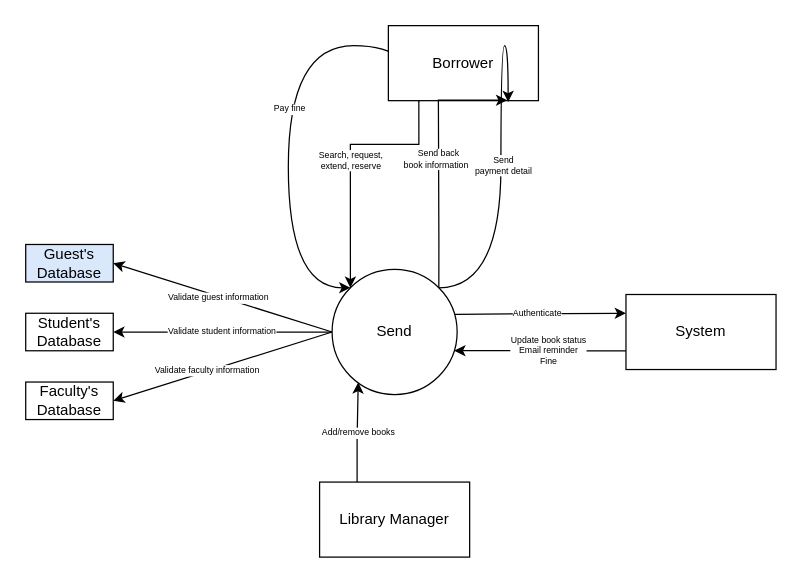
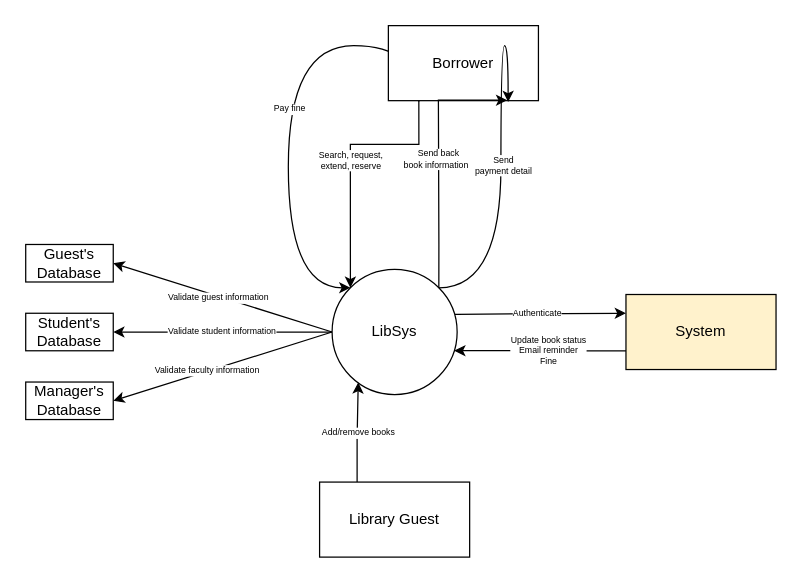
  <mxCell id="0" />
  <mxCell id="1" parent="0" />
  <mxCell id="2" style="edgeStyle=orthogonalEdgeStyle;rounded=0;orthogonalLoop=1;jettySize=auto;html=1;exitX=0.203;exitY=1.006;exitDx=0;exitDy=0;entryX=0;entryY=0;entryDx=0;entryDy=0;exitPerimeter=0;" parent="1" source="15" target="12" edge="1"><mxGeometry relative="1" as="geometry"><mxPoint x="260.36" y="115" as="sourcePoint" /><mxPoint x="255.005" y="229.645" as="targetPoint" /><Array as="points"><mxPoint x="279" y="115" /></Array></mxGeometry></mxCell>
  <mxCell id="3" value="&lt;div style=&quot;font-size: 7px;&quot;&gt;Search, request, &lt;br&gt;extend, reserve&lt;/div&gt;" style="edgeLabel;html=1;align=center;verticalAlign=middle;resizable=0;points=[];" parent="2" vertex="1" connectable="0"><mxGeometry relative="1" as="geometry"><mxPoint as="offset" /></mxGeometry></mxCell>
  <mxCell id="4" style="edgeStyle=orthogonalEdgeStyle;rounded=0;orthogonalLoop=1;jettySize=auto;html=1;exitX=0.982;exitY=0.358;exitDx=0;exitDy=0;entryX=0;entryY=0.25;entryDx=0;entryDy=0;exitPerimeter=0;" parent="1" source="12" target="20" edge="1"><mxGeometry relative="1" as="geometry"><Array as="points"><mxPoint x="365" y="251" /></Array></mxGeometry></mxCell>
  <mxCell id="5" value="Authenticate" style="edgeLabel;html=1;align=center;verticalAlign=middle;resizable=0;points=[];fontSize=7;" parent="4" vertex="1" connectable="0"><mxGeometry x="-0.043" relative="1" as="geometry"><mxPoint as="offset" /></mxGeometry></mxCell>
  <mxCell id="6" style="rounded=0;orthogonalLoop=1;jettySize=auto;html=1;exitX=0;exitY=0.5;exitDx=0;exitDy=0;entryX=1;entryY=0.5;entryDx=0;entryDy=0;" edge="1" parent="1" source="12" target="24"><mxGeometry relative="1" as="geometry" /></mxCell>
  <mxCell id="7" value="Validate guest information" style="edgeLabel;html=1;align=center;verticalAlign=middle;resizable=0;points=[];fontSize=7;" vertex="1" connectable="0" parent="6"><mxGeometry x="0.046" y="1" relative="1" as="geometry"><mxPoint as="offset" /></mxGeometry></mxCell>
  <mxCell id="8" style="edgeStyle=orthogonalEdgeStyle;rounded=0;orthogonalLoop=1;jettySize=auto;html=1;exitX=0;exitY=0.5;exitDx=0;exitDy=0;entryX=1;entryY=0.5;entryDx=0;entryDy=0;" edge="1" parent="1" source="12" target="25"><mxGeometry relative="1" as="geometry" /></mxCell>
  <mxCell id="9" value="Validate student information" style="edgeLabel;html=1;align=center;verticalAlign=middle;resizable=0;points=[];fontSize=7;" vertex="1" connectable="0" parent="8"><mxGeometry x="0.013" y="-1" relative="1" as="geometry"><mxPoint as="offset" /></mxGeometry></mxCell>
  <mxCell id="10" style="rounded=0;orthogonalLoop=1;jettySize=auto;html=1;exitX=0;exitY=0.5;exitDx=0;exitDy=0;entryX=1;entryY=0.5;entryDx=0;entryDy=0;" edge="1" parent="1" source="12" target="26"><mxGeometry relative="1" as="geometry" /></mxCell>
  <mxCell id="11" value="Validate faculty information" style="edgeLabel;html=1;align=center;verticalAlign=middle;resizable=0;points=[];fontSize=7;" vertex="1" connectable="0" parent="10"><mxGeometry x="0.142" y="-1" relative="1" as="geometry"><mxPoint as="offset" /></mxGeometry></mxCell>
- <mxCell id="12" value="Send" style="ellipse;whiteSpace=wrap;html=1;" parent="1" vertex="1"><mxGeometry x="265" y="215" width="100" height="100" as="geometry" /></mxCell>
+ <mxCell id="12" value="LibSys" style="ellipse;whiteSpace=wrap;html=1;" parent="1" vertex="1"><mxGeometry x="265" y="215" width="100" height="100" as="geometry" /></mxCell>
  <mxCell id="13" style="edgeStyle=orthogonalEdgeStyle;rounded=0;orthogonalLoop=1;jettySize=auto;html=1;exitX=0.203;exitY=1.011;exitDx=0;exitDy=0;entryX=0;entryY=0;entryDx=0;entryDy=0;curved=1;exitPerimeter=0;" parent="1" source="15" target="12" edge="1"><mxGeometry relative="1" as="geometry"><Array as="points"><mxPoint x="230" y="36" /><mxPoint x="230" y="230" /></Array></mxGeometry></mxCell>
  <mxCell id="14" value="Pay fine" style="edgeLabel;html=1;align=center;verticalAlign=middle;resizable=0;points=[];fontSize=7;" parent="13" vertex="1" connectable="0"><mxGeometry x="0.019" relative="1" as="geometry"><mxPoint as="offset" /></mxGeometry></mxCell>
  <mxCell id="15" value="Borrower" style="rounded=0;whiteSpace=wrap;html=1;" parent="1" vertex="1"><mxGeometry x="310" y="20" width="120" height="60" as="geometry" /></mxCell>
  <mxCell id="16" style="edgeStyle=orthogonalEdgeStyle;rounded=0;orthogonalLoop=1;jettySize=auto;html=1;exitX=1;exitY=0;exitDx=0;exitDy=0;entryX=0.792;entryY=0.994;entryDx=0;entryDy=0;entryPerimeter=0;" parent="1" source="12" target="15" edge="1"><mxGeometry relative="1" as="geometry"><mxPoint x="350" y="125" as="targetPoint" /><Array as="points"><mxPoint x="350" y="195" /><mxPoint x="350" y="195" /></Array></mxGeometry></mxCell>
  <mxCell id="17" value="&lt;font style=&quot;font-size: 7px;&quot;&gt;Send back &lt;br style=&quot;font-size: 7px;&quot;&gt;book information&amp;nbsp;&amp;nbsp;&lt;/font&gt;" style="edgeLabel;html=1;align=center;verticalAlign=middle;resizable=0;points=[];fontSize=7;" parent="16" vertex="1" connectable="0"><mxGeometry y="1" relative="1" as="geometry"><mxPoint as="offset" /></mxGeometry></mxCell>
  <mxCell id="18" style="edgeStyle=orthogonalEdgeStyle;rounded=0;orthogonalLoop=1;jettySize=auto;html=1;exitX=1;exitY=0;exitDx=0;exitDy=0;entryX=0.798;entryY=1.017;entryDx=0;entryDy=0;entryPerimeter=0;curved=1;" parent="1" source="12" target="15" edge="1"><mxGeometry relative="1" as="geometry"><Array as="points"><mxPoint x="400" y="230" /><mxPoint x="400" y="36" /></Array></mxGeometry></mxCell>
  <mxCell id="19" value="&lt;font style=&quot;font-size: 7px;&quot;&gt;Send &lt;br style=&quot;font-size: 7px;&quot;&gt;payment detail&lt;/font&gt;" style="edgeLabel;html=1;align=center;verticalAlign=middle;resizable=0;points=[];fontSize=7;" parent="18" vertex="1" connectable="0"><mxGeometry x="0.006" y="-1" relative="1" as="geometry"><mxPoint as="offset" /></mxGeometry></mxCell>
- <mxCell id="20" value="System" style="rounded=0;whiteSpace=wrap;html=1;" parent="1" vertex="1"><mxGeometry x="500" y="235" width="120" height="60" as="geometry" /></mxCell>
+ <mxCell id="20" value="System" style="rounded=0;whiteSpace=wrap;html=1;fillColor=#fff2cc;" parent="1" vertex="1"><mxGeometry x="500" y="235" width="120" height="60" as="geometry" /></mxCell>
  <mxCell id="21" style="edgeStyle=orthogonalEdgeStyle;rounded=0;orthogonalLoop=1;jettySize=auto;html=1;exitX=0;exitY=0.75;exitDx=0;exitDy=0;entryX=0.977;entryY=0.649;entryDx=0;entryDy=0;entryPerimeter=0;" parent="1" source="20" target="12" edge="1"><mxGeometry relative="1" as="geometry" /></mxCell>
  <mxCell id="22" value="Update book status&lt;br style=&quot;font-size: 7px;&quot;&gt;Email reminder&lt;br&gt;Fine" style="edgeLabel;html=1;align=center;verticalAlign=middle;resizable=0;points=[];fontSize=7;" parent="21" vertex="1" connectable="0"><mxGeometry x="-0.073" y="-1" relative="1" as="geometry"><mxPoint x="1" as="offset" /></mxGeometry></mxCell>
- <mxCell id="23" value="Library Manager" style="rounded=0;whiteSpace=wrap;html=1;" vertex="1" parent="1"><mxGeometry x="255" y="385" width="120" height="60" as="geometry" /></mxCell>
- <mxCell id="24" value="Guest's Database" style="rounded=0;whiteSpace=wrap;html=1;fillColor=#dae8fc;" vertex="1" parent="1"><mxGeometry x="20" y="195" width="70" height="30" as="geometry" /></mxCell>
+ <mxCell id="23" value="Library Guest" style="rounded=0;whiteSpace=wrap;html=1;" vertex="1" parent="1"><mxGeometry x="255" y="385" width="120" height="60" as="geometry" /></mxCell>
+ <mxCell id="24" value="Guest's Database" style="rounded=0;whiteSpace=wrap;html=1;" vertex="1" parent="1"><mxGeometry x="20" y="195" width="70" height="30" as="geometry" /></mxCell>
  <mxCell id="25" value="Student's Database" style="rounded=0;whiteSpace=wrap;html=1;" vertex="1" parent="1"><mxGeometry x="20" y="250" width="70" height="30" as="geometry" /></mxCell>
- <mxCell id="26" value="Faculty's Database" style="rounded=0;whiteSpace=wrap;html=1;" vertex="1" parent="1"><mxGeometry x="20" y="305" width="70" height="30" as="geometry" /></mxCell>
+ <mxCell id="26" value="Manager's Database" style="rounded=0;whiteSpace=wrap;html=1;" vertex="1" parent="1"><mxGeometry x="20" y="305" width="70" height="30" as="geometry" /></mxCell>
  <mxCell id="27" style="edgeStyle=orthogonalEdgeStyle;rounded=0;orthogonalLoop=1;jettySize=auto;html=1;exitX=0.25;exitY=0;exitDx=0;exitDy=0;entryX=0.209;entryY=0.903;entryDx=0;entryDy=0;entryPerimeter=0;" edge="1" parent="1" source="23" target="12"><mxGeometry relative="1" as="geometry"><Array as="points" /></mxGeometry></mxCell>
  <mxCell id="28" value="Add/remove books" style="edgeLabel;html=1;align=center;verticalAlign=middle;resizable=0;points=[];fontSize=7;" vertex="1" connectable="0" parent="27"><mxGeometry x="-0.002" relative="1" as="geometry"><mxPoint as="offset" /></mxGeometry></mxCell>
